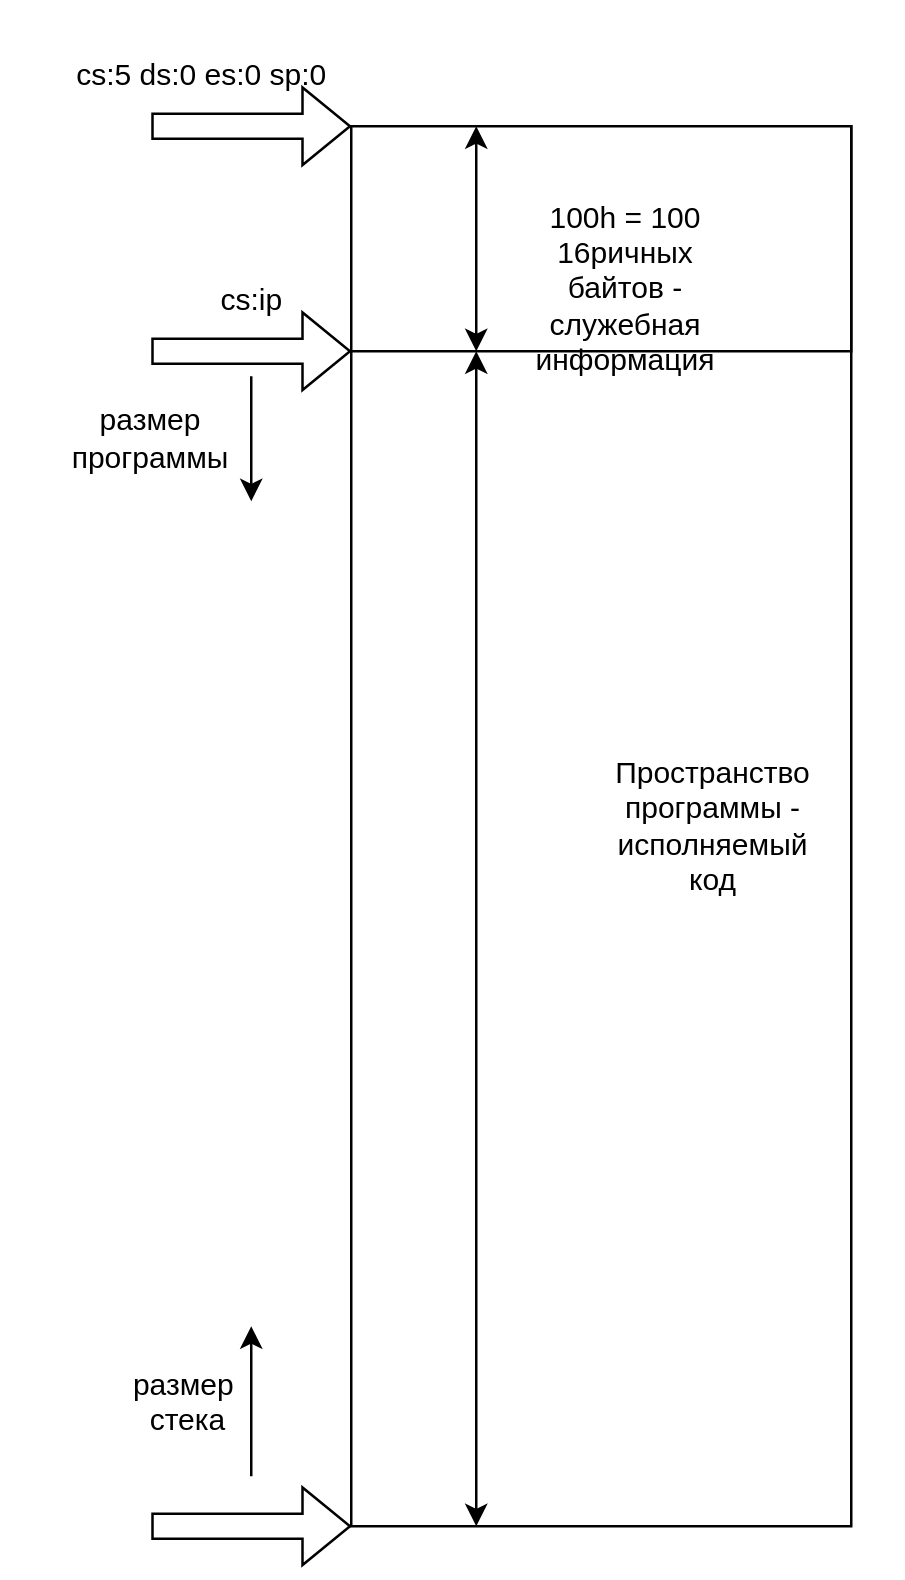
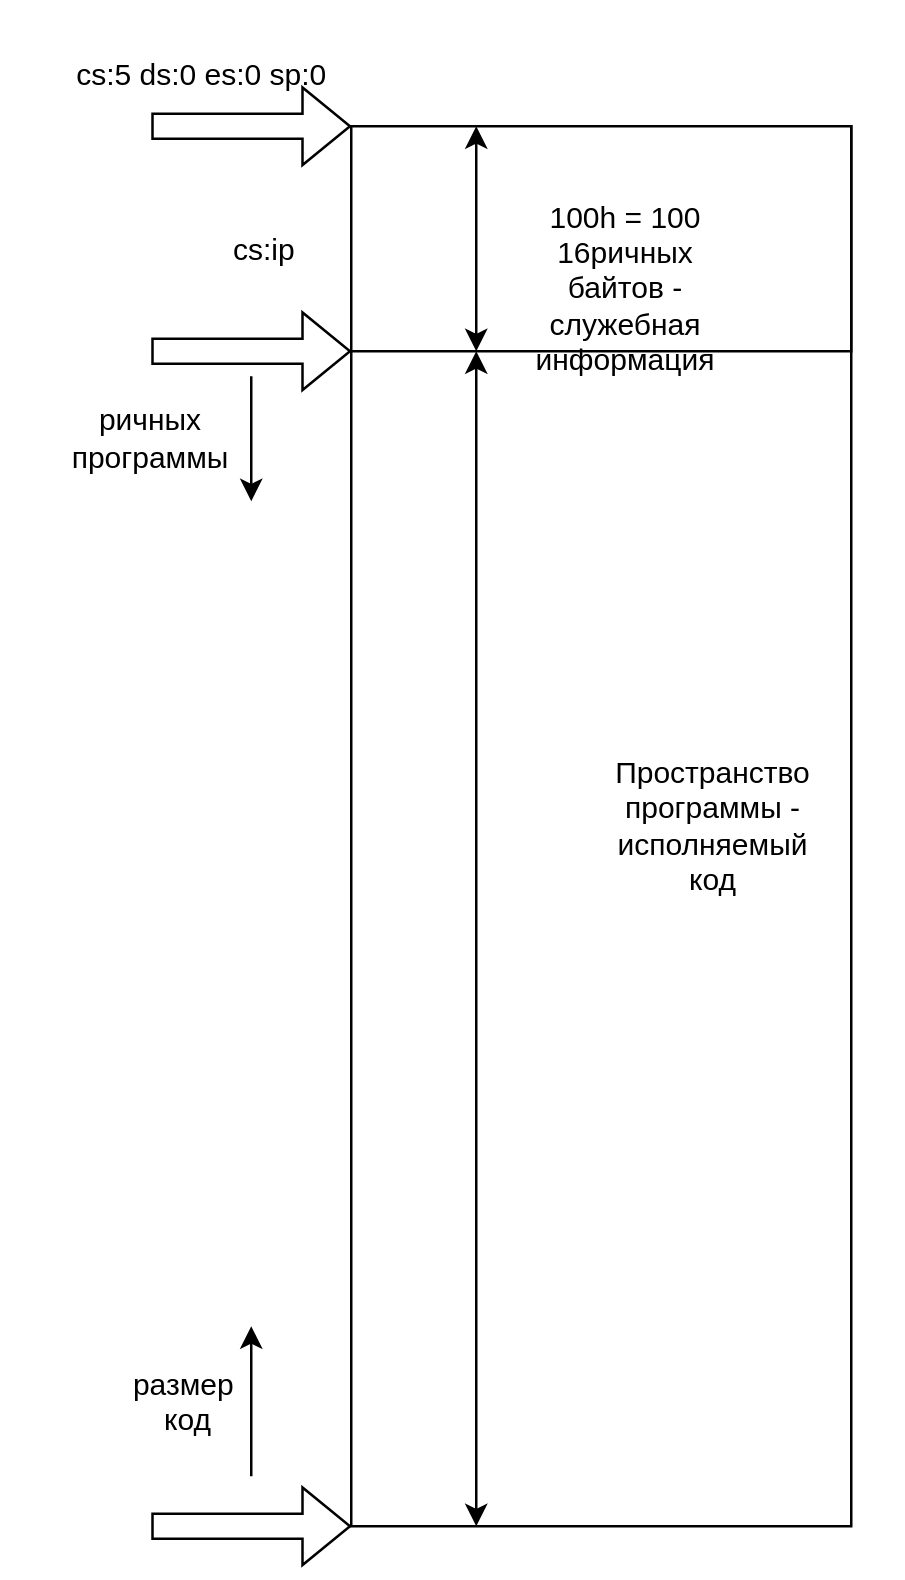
  <mxCell id="0" />
  <mxCell id="1" parent="0" />
  <mxCell id="2" value="" style="rounded=0;whiteSpace=wrap;html=1;" vertex="1" parent="1"><mxGeometry x="140" y="50" width="200" height="560" as="geometry" /></mxCell>
  <mxCell id="3" value="" style="shape=flexArrow;endArrow=classic;html=1;rounded=0;entryX=0;entryY=1;entryDx=0;entryDy=0;" edge="1" parent="1" target="2"><mxGeometry width="50" height="50" relative="1" as="geometry"><mxPoint x="60" y="610" as="sourcePoint" /><mxPoint x="100" y="500" as="targetPoint" /></mxGeometry></mxCell>
  <mxCell id="4" value="" style="shape=flexArrow;endArrow=classic;html=1;rounded=0;entryX=0;entryY=0;entryDx=0;entryDy=0;" edge="1" parent="1" target="2"><mxGeometry width="50" height="50" relative="1" as="geometry"><mxPoint x="60" y="50" as="sourcePoint" /><mxPoint x="100" y="90" as="targetPoint" /></mxGeometry></mxCell>
  <mxCell id="5" value="" style="rounded=0;whiteSpace=wrap;html=1;" vertex="1" parent="1"><mxGeometry x="140" y="50" width="200" height="90" as="geometry" /></mxCell>
  <mxCell id="6" value="" style="shape=flexArrow;endArrow=classic;html=1;rounded=0;entryX=0;entryY=1;entryDx=0;entryDy=0;" edge="1" parent="1" target="5"><mxGeometry width="50" height="50" relative="1" as="geometry"><mxPoint x="60" y="140" as="sourcePoint" /><mxPoint x="140" y="130" as="targetPoint" /></mxGeometry></mxCell>
  <mxCell id="7" value="" style="endArrow=classic;html=1;rounded=0;" edge="1" parent="1"><mxGeometry width="50" height="50" relative="1" as="geometry"><mxPoint x="100" y="150" as="sourcePoint" /><mxPoint x="100" y="200" as="targetPoint" /></mxGeometry></mxCell>
  <mxCell id="8" value="" style="endArrow=classic;html=1;rounded=0;" edge="1" parent="1"><mxGeometry width="50" height="50" relative="1" as="geometry"><mxPoint x="100" y="590" as="sourcePoint" /><mxPoint x="100" y="530" as="targetPoint" /></mxGeometry></mxCell>
  <mxCell id="9" value="cs:5 ds:0 es:0 sp:0" style="text;html=1;align=center;verticalAlign=middle;resizable=0;points=[];autosize=1;strokeColor=none;fillColor=none;" vertex="1" parent="1"><mxGeometry y="20" width="120" height="20" as="geometry" x="20" /></mxCell>
- <mxCell id="10" value="cs:ip" style="text;html=1;align=center;verticalAlign=middle;resizable=0;points=[];autosize=1;strokeColor=none;fillColor=none;" vertex="1" parent="1"><mxGeometry x="80" y="110" width="40" height="20" as="geometry" /></mxCell>
- <mxCell id="11" value="размер&lt;br&gt;программы" style="text;html=1;strokeColor=none;fillColor=none;align=center;verticalAlign=middle;whiteSpace=wrap;rounded=0;" vertex="1" parent="1"><mxGeometry x="30" y="160" width="60" height="30" as="geometry" /></mxCell>
- <mxCell id="12" value="&lt;div&gt;&lt;span&gt;&lt;font face=&quot;helvetica&quot;&gt;размер&amp;nbsp;&lt;/font&gt;&lt;/span&gt;&lt;/div&gt;&lt;div&gt;&lt;span&gt;&lt;font face=&quot;helvetica&quot;&gt;стека&lt;/font&gt;&lt;/span&gt;&lt;/div&gt;" style="text;whiteSpace=wrap;html=1;align=center;" vertex="1" parent="1"><mxGeometry x="30" y="540" width="90" height="40" as="geometry" /></mxCell>
+ <mxCell id="10" value="cs:ip" style="text;html=1;align=center;verticalAlign=middle;resizable=0;points=[];autosize=1;strokeColor=none;fillColor=none;" vertex="1" parent="1"><mxGeometry x="85" y="90" width="40" height="20" as="geometry" /></mxCell>
+ <mxCell id="11" value="ричных&lt;br&gt;программы" style="text;html=1;strokeColor=none;fillColor=none;align=center;verticalAlign=middle;whiteSpace=wrap;rounded=0;" vertex="1" parent="1"><mxGeometry x="30" y="160" width="60" height="30" as="geometry" /></mxCell>
+ <mxCell id="12" value="&lt;div&gt;&lt;span&gt;&lt;font face=&quot;helvetica&quot;&gt;размер&amp;nbsp;&lt;/font&gt;&lt;/span&gt;&lt;/div&gt;&lt;div&gt;&lt;span&gt;&lt;font face=&quot;helvetica&quot;&gt;код&lt;/font&gt;&lt;/span&gt;&lt;/div&gt;" style="text;whiteSpace=wrap;html=1;align=center;" vertex="1" parent="1"><mxGeometry x="30" y="540" width="90" height="40" as="geometry" /></mxCell>
  <mxCell id="13" value="" style="endArrow=classic;startArrow=classic;html=1;rounded=0;entryX=0.25;entryY=0;entryDx=0;entryDy=0;exitX=0.25;exitY=1;exitDx=0;exitDy=0;" edge="1" parent="1" source="5" target="5"><mxGeometry width="50" height="50" relative="1" as="geometry"><mxPoint x="210" y="130" as="sourcePoint" /><mxPoint x="260" y="80" as="targetPoint" /></mxGeometry></mxCell>
  <mxCell id="14" value="100h = 100 16ричных байтов - служебная информация" style="text;html=1;strokeColor=none;fillColor=none;align=center;verticalAlign=middle;whiteSpace=wrap;rounded=0;" vertex="1" parent="1"><mxGeometry x="210" y="100" width="80" height="30" as="geometry" /></mxCell>
  <mxCell id="15" value="" style="endArrow=classic;startArrow=classic;html=1;rounded=0;entryX=0.25;entryY=1;entryDx=0;entryDy=0;exitX=0.25;exitY=1;exitDx=0;exitDy=0;" edge="1" parent="1" source="2" target="5"><mxGeometry width="50" height="50" relative="1" as="geometry"><mxPoint x="210" y="330" as="sourcePoint" /><mxPoint x="260" y="280" as="targetPoint" /></mxGeometry></mxCell>
  <mxCell id="16" value="Пространство программы - исполняемый код" style="text;html=1;strokeColor=none;fillColor=none;align=center;verticalAlign=middle;whiteSpace=wrap;rounded=0;" vertex="1" parent="1"><mxGeometry x="245" y="315" width="80" height="30" as="geometry" /></mxCell>
